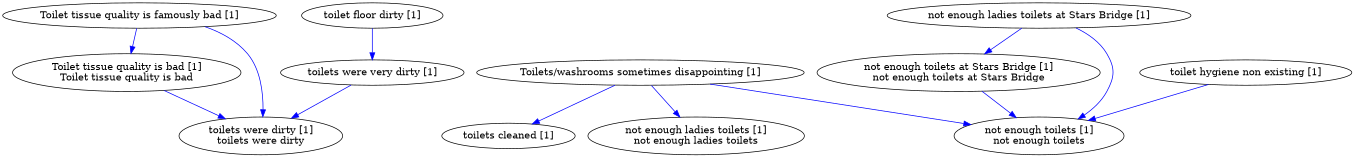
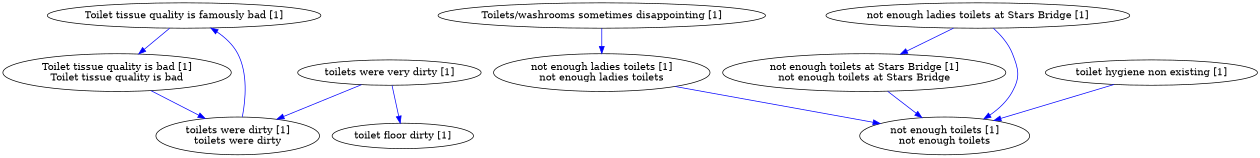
  digraph {
    edge [color=blue]
    "Toilet tissue quality is famously bad [1]"
    "Toilet tissue quality is bad [1]\nToilet tissue quality is bad"
    "toilets were dirty [1]\ntoilets were dirty"
    "Toilets/washrooms sometimes disappointing [1]"
-   "toilets cleaned [1]"
    "not enough ladies toilets [1]\nnot enough ladies toilets"
    "not enough ladies toilets at Stars Bridge [1]"
    "not enough toilets at Stars Bridge [1]\nnot enough toilets at Stars Bridge"
    "not enough toilets [1]\nnot enough toilets"
    "toilet hygiene non existing [1]"
    "toilets were very dirty [1]"
    "toilet floor dirty [1]"
    "Toilet tissue quality is famously bad [1]" -> "Toilet tissue quality is bad [1]\nToilet tissue quality is bad"
-   "Toilet tissue quality is famously bad [1]" -> "toilets were dirty [1]\ntoilets were dirty"
+   "toilets were dirty [1]\ntoilets were dirty" -> "Toilet tissue quality is famously bad [1]"
    "Toilet tissue quality is bad [1]\nToilet tissue quality is bad" -> "toilets were dirty [1]\ntoilets were dirty"
-   "Toilets/washrooms sometimes disappointing [1]" -> "toilets cleaned [1]"
    "Toilets/washrooms sometimes disappointing [1]" -> "not enough ladies toilets [1]\nnot enough ladies toilets"
-   "Toilets/washrooms sometimes disappointing [1]" -> "not enough toilets [1]\nnot enough toilets"
+   "not enough ladies toilets [1]\nnot enough ladies toilets" -> "not enough toilets [1]\nnot enough toilets"
    "not enough ladies toilets at Stars Bridge [1]" -> "not enough toilets at Stars Bridge [1]\nnot enough toilets at Stars Bridge"
    "not enough ladies toilets at Stars Bridge [1]" -> "not enough toilets [1]\nnot enough toilets"
    "not enough toilets at Stars Bridge [1]\nnot enough toilets at Stars Bridge" -> "not enough toilets [1]\nnot enough toilets"
    "toilet hygiene non existing [1]" -> "not enough toilets [1]\nnot enough toilets"
    "toilets were very dirty [1]" -> "toilets were dirty [1]\ntoilets were dirty"
-   "toilet floor dirty [1]" -> "toilets were very dirty [1]"
+   "toilets were very dirty [1]" -> "toilet floor dirty [1]"
  }
